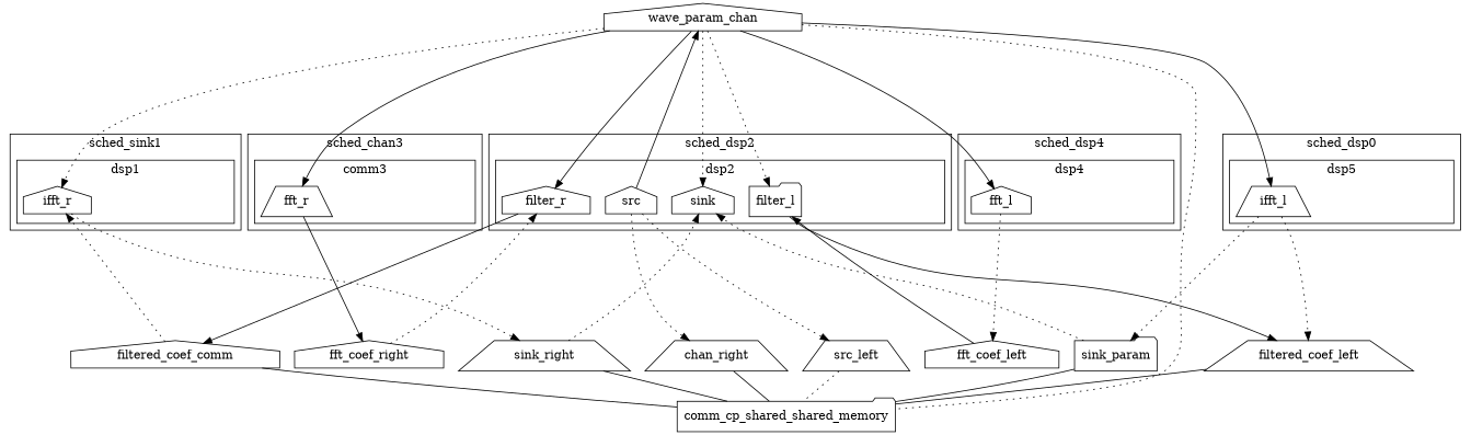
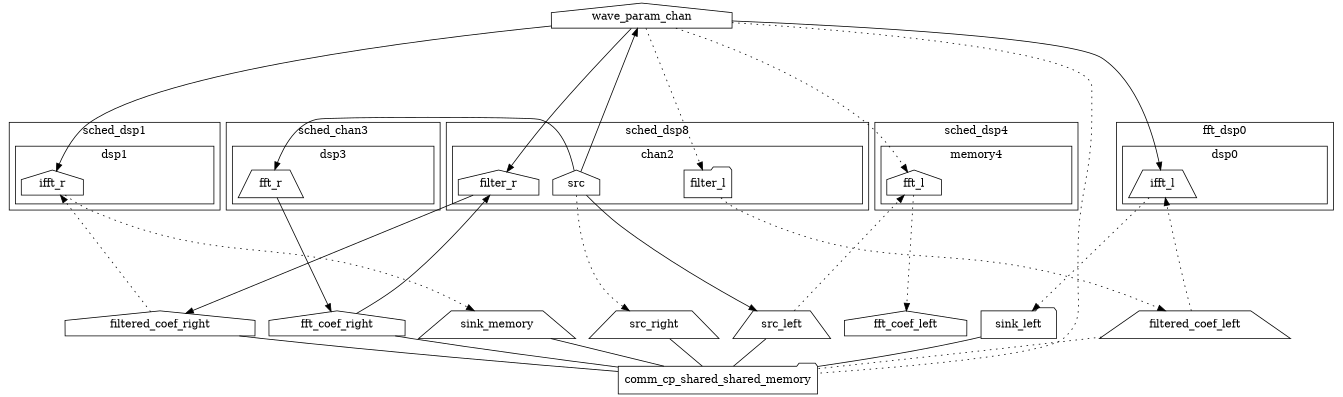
  digraph {
    node [shape=house]
    edge [minlen=4 style=dotted]
    dummy_dsp0 [style=invis shape=""]
    n2 [label=ifft_l shape=trapezium]
    dummy_dsp1 [style=invis shape=""]
    n4 [label=ifft_r]
    dummy_dsp2 [style=invis shape=""]
    n6 [label=src]
    n7 [label=filter_l shape=folder]
    n8 [label=filter_r]
-   n9 [label=sink]
    dummy_dsp3 [style=invis shape=""]
    n11 [label=fft_r shape=trapezium]
    dummy_dsp4 [style=invis shape=""]
    n13 [label=fft_l]
-   n14 [label=sink_param shape=folder]
-   n15 [label=sink_right shape=trapezium]
+   n14 [label=sink_left shape=folder]
+   n15 [label=sink_memory shape=trapezium]
    n16 [label=wave_param_chan]
    n17 [label=src_left shape=trapezium]
-   n18 [label=chan_right shape=trapezium]
+   n18 [label=src_right shape=trapezium]
    n19 [label=filtered_coef_left shape=trapezium]
-   n20 [label=filtered_coef_comm]
+   n20 [label=filtered_coef_right]
    n21 [label=fft_coef_right]
    n22 [label=fft_coef_left]
    n23 [label=comm_cp_shared_shared_memory shape=folder]
    subgraph cluster_1 {
-     label=sched_dsp0
+     label=fft_dsp0
      subgraph cluster_2 {
-       label=dsp5
+       label=dsp0
        dummy_dsp0
        n2
      }
    }
    subgraph cluster_3 {
-     label=sched_sink1
+     label=sched_dsp1
      subgraph cluster_4 {
        label=dsp1
        dummy_dsp1
        n4
      }
    }
    subgraph cluster_5 {
-     label=sched_dsp2
+     label=sched_dsp8
      subgraph cluster_6 {
-       label=dsp2
+       label=chan2
        dummy_dsp2
        n6
        n7
        n8
-       n9
      }
    }
    subgraph cluster_7 {
      label=sched_chan3
      subgraph cluster_8 {
-       label=comm3
+       label=dsp3
        dummy_dsp3
        n11
      }
    }
    subgraph cluster_9 {
      label=sched_dsp4
      subgraph cluster_10 {
-       label=dsp4
+       label=memory4
        dummy_dsp4
        n13
      }
    }
    n2 -> n14
    n4 -> n15
    n6 -> n16 [style=solid]
-   n6 -> n17
+   n6 -> n17 [style=solid]
    n6 -> n18
-   n7 -> n19 [style=solid]
+   n7 -> n19
    n8 -> n20 [style=solid]
    n11 -> n21 [style=solid]
    n13 -> n22
-   n14 -> n9
    n14 -> n23 [arrowhead=none style=solid minlen=""]
-   n15 -> n9
    n15 -> n23 [arrowhead=none style=solid minlen=""]
    n16 -> n2 [style=solid]
-   n16 -> n4
+   n16 -> n4 [style=solid]
    n16 -> n7
    n16 -> n8 [style=solid]
-   n16 -> n9
-   n16 -> n11 [style=solid]
-   n16 -> n13 [style=solid]
+   n6 -> n11 [style=solid]
+   n16 -> n13
    n16 -> n23 [arrowhead=none minlen=""]
-   n17 -> n23 [arrowhead=none minlen=""]
+   n17 -> n13
+   n17 -> n23 [arrowhead=none style=solid minlen=""]
    n18 -> n23 [arrowhead=none style=solid minlen=""]
-   n2 -> n19
-   n19 -> n23 [arrowhead=none style=solid minlen=""]
+   n19 -> n2
+   n19 -> n23 [arrowhead=none minlen=""]
    n20 -> n4
    n20 -> n23 [arrowhead=none style=solid minlen=""]
-   n21 -> n8
-   n22 -> n7 [style=solid]
+   n21 -> n8 [style=solid]
+   n21 -> n23 [arrowhead=none style=solid minlen=""]
  }
